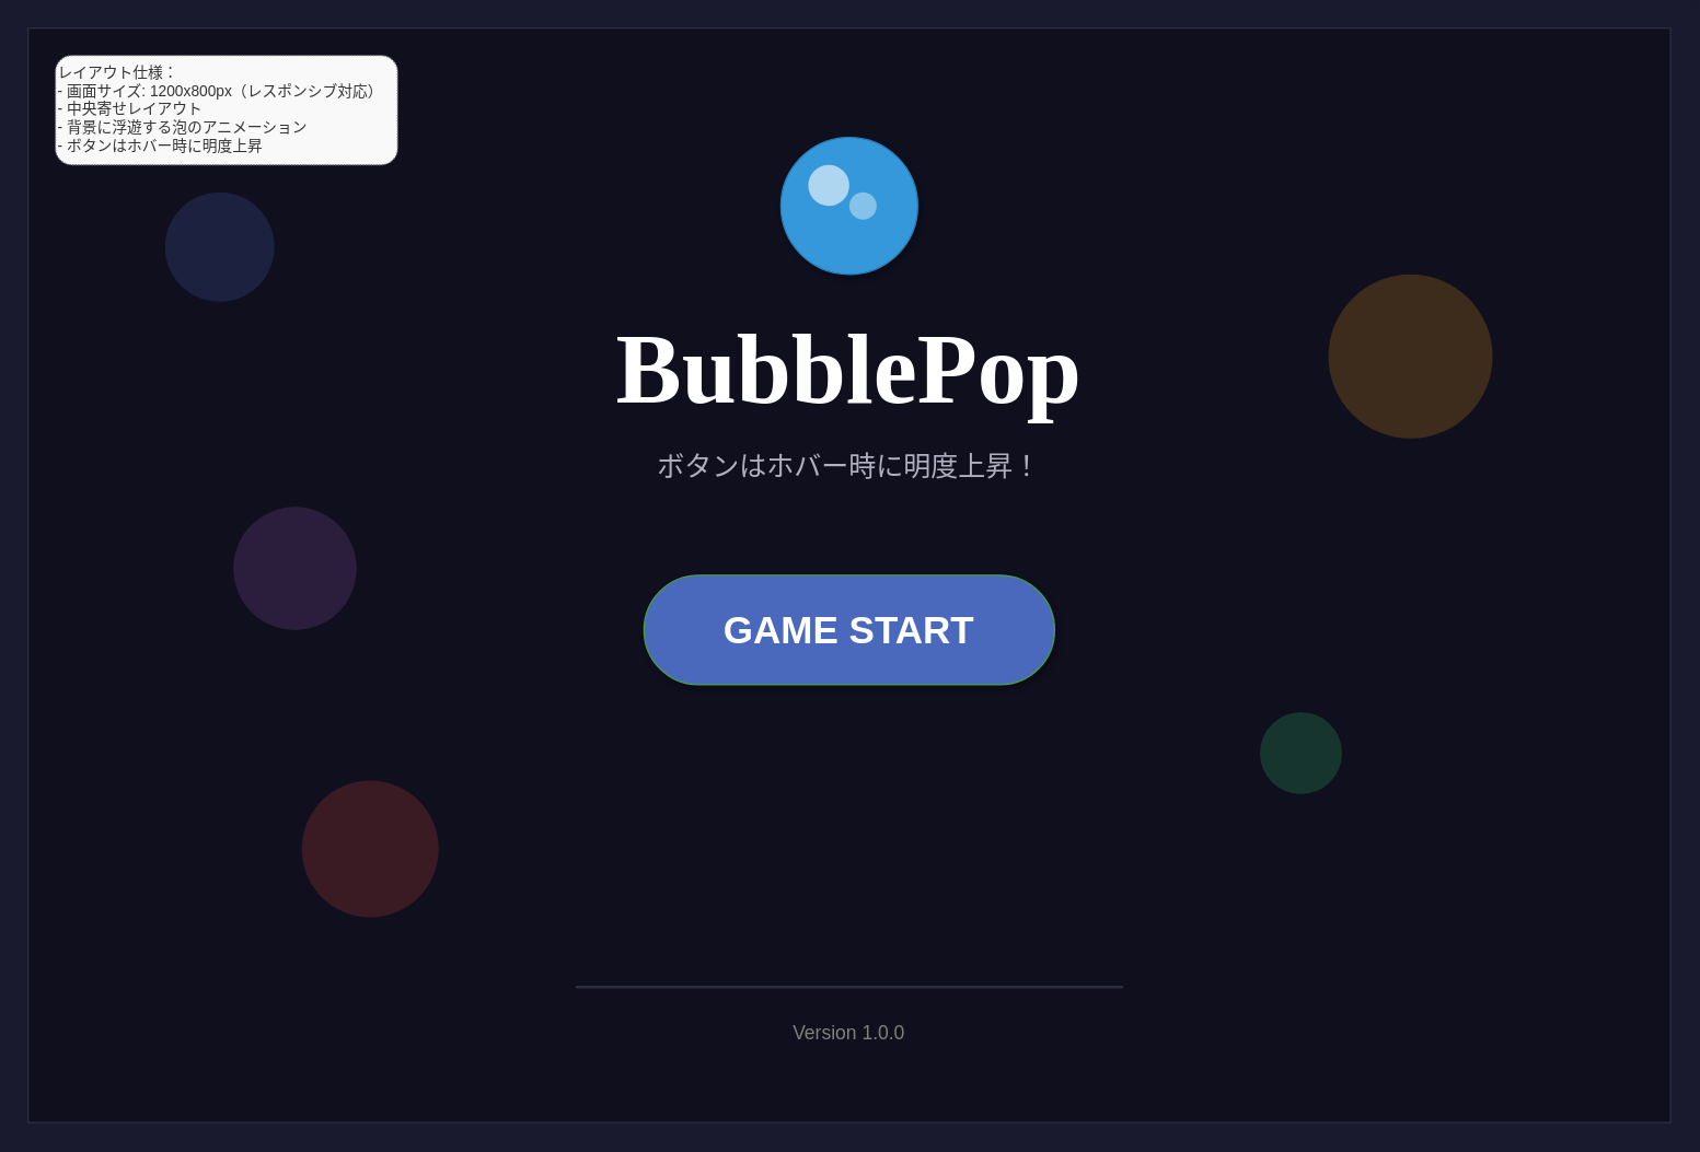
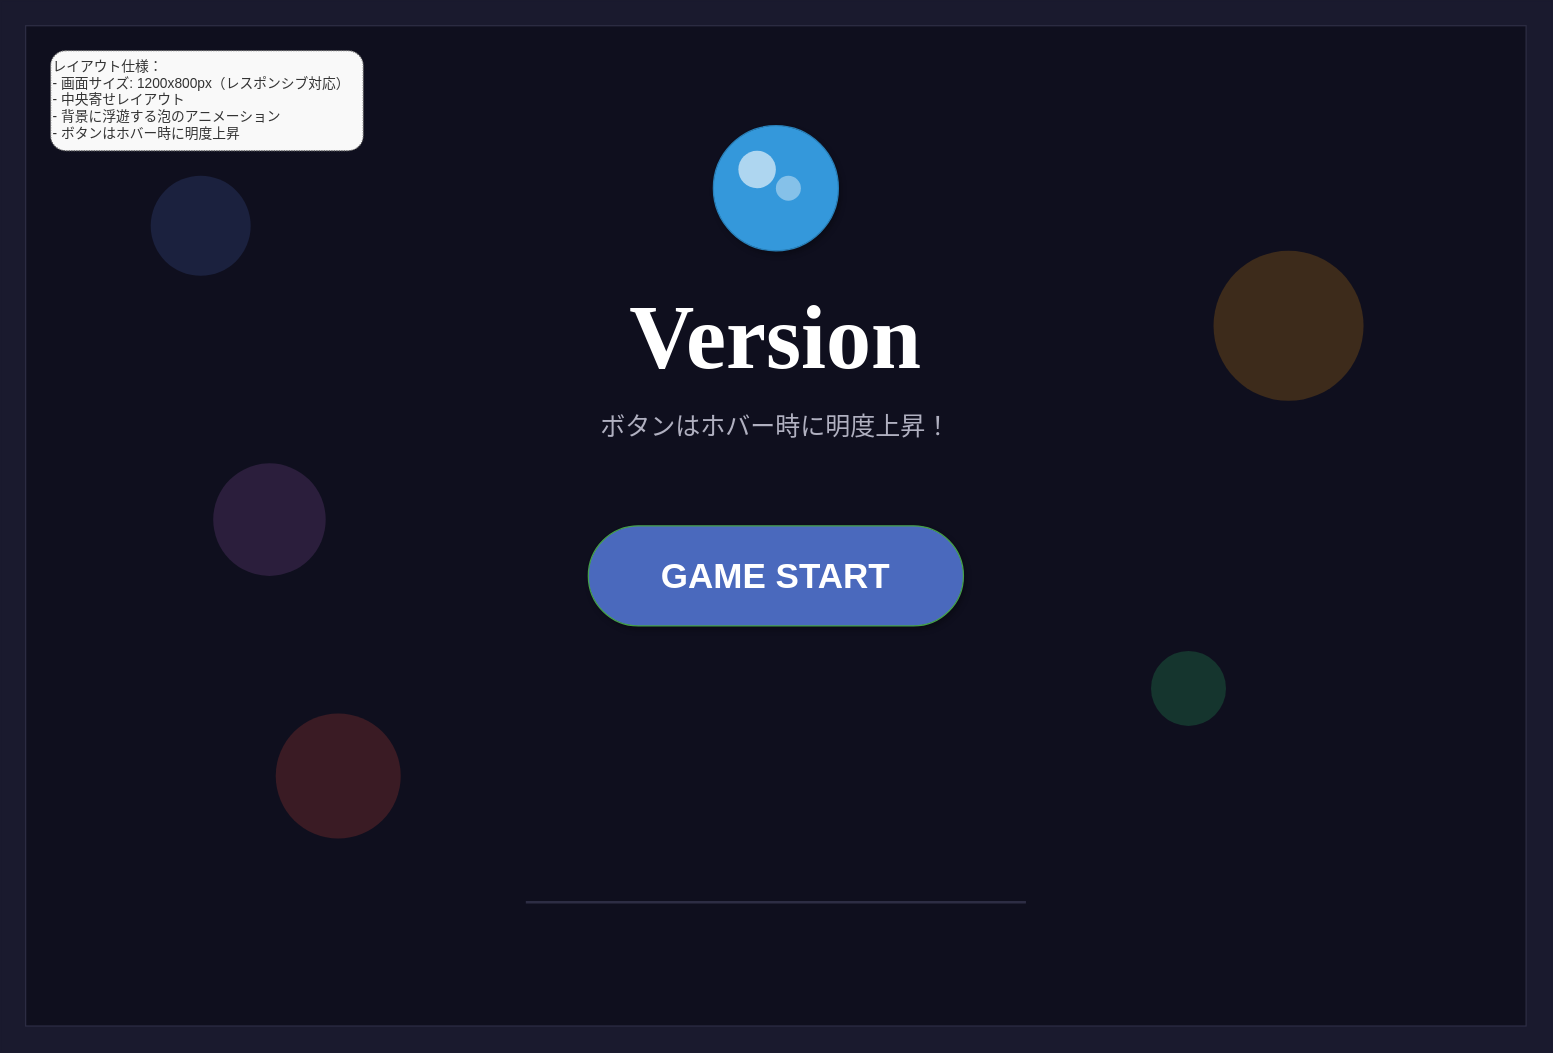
  <mxCell id="0" />
  <mxCell id="1" parent="0" />
  <mxCell id="2" value="" style="rounded=0;whiteSpace=wrap;html=1;fillColor=#0f0f1e;strokeColor=#2d2d44;" parent="1" vertex="1"><mxGeometry x="20" y="20" width="1200" height="800" as="geometry" /></mxCell>
  <mxCell id="3" value="" style="ellipse;whiteSpace=wrap;html=1;fillColor=#4a69bd;strokeColor=none;opacity=20;" parent="1" vertex="1"><mxGeometry x="120" y="140" width="80" height="80" as="geometry" /></mxCell>
  <mxCell id="4" value="" style="ellipse;whiteSpace=wrap;html=1;fillColor=#f39c12;strokeColor=none;opacity=20;" parent="1" vertex="1"><mxGeometry x="970" y="200" width="120" height="120" as="geometry" /></mxCell>
  <mxCell id="5" value="" style="ellipse;whiteSpace=wrap;html=1;fillColor=#e74c3c;strokeColor=none;opacity=20;" parent="1" vertex="1"><mxGeometry x="220" y="570" width="100" height="100" as="geometry" /></mxCell>
  <mxCell id="6" value="" style="ellipse;whiteSpace=wrap;html=1;fillColor=#2ecc71;strokeColor=none;opacity=20;" parent="1" vertex="1"><mxGeometry x="920" y="520" width="60" height="60" as="geometry" /></mxCell>
  <mxCell id="7" value="" style="ellipse;whiteSpace=wrap;html=1;fillColor=#9b59b6;strokeColor=none;opacity=20;" parent="1" vertex="1"><mxGeometry x="170" y="370" width="90" height="90" as="geometry" /></mxCell>
  <mxCell id="8" value="" style="rounded=0;whiteSpace=wrap;html=1;fillColor=none;strokeColor=none;" parent="1" vertex="1"><mxGeometry x="320" y="120" width="600" height="600" as="geometry" /></mxCell>
- <mxCell id="9" value="BubblePop" style="text;html=1;strokeColor=none;fillColor=none;align=center;verticalAlign=middle;whiteSpace=wrap;rounded=0;fontSize=72;fontStyle=1;fontColor=#ffffff;fontFamily=Arial Black;shadow=1;" parent="1" vertex="1"><mxGeometry x="370" y="220" width="500" height="100" as="geometry" /></mxCell>
+ <mxCell id="9" value="Version" style="text;html=1;strokeColor=none;fillColor=none;align=center;verticalAlign=middle;whiteSpace=wrap;rounded=0;fontSize=72;fontStyle=1;fontColor=#ffffff;fontFamily=Arial Black;shadow=1;" parent="1" vertex="1"><mxGeometry x="370" y="220" width="500" height="100" as="geometry" /></mxCell>
  <mxCell id="10" value="ボタンはホバー時に明度上昇！" style="text;html=1;strokeColor=none;fillColor=none;align=center;verticalAlign=middle;whiteSpace=wrap;rounded=0;fontSize=20;fontColor=#b0b0c0;fontFamily=Helvetica;" parent="1" vertex="1"><mxGeometry x="420" y="320" width="400" height="40" as="geometry" /></mxCell>
  <mxCell id="11" value="GAME START" style="rounded=1;whiteSpace=wrap;html=1;fillColor=#4a69bd;strokeColor=#45a049;fontSize=28;fontStyle=1;fontColor=#ffffff;shadow=1;arcSize=50;" parent="1" vertex="1"><mxGeometry x="470" y="420" width="300" height="80" as="geometry" /></mxCell>
- <mxCell id="12" value="Version 1.0.0" style="text;html=1;strokeColor=none;fillColor=none;align=center;verticalAlign=middle;whiteSpace=wrap;rounded=0;fontSize=14;fontColor=#808080;fontFamily=Helvetica;" parent="1" vertex="1"><mxGeometry x="520" y="740" width="200" height="30" as="geometry" /></mxCell>
  <mxCell id="13" value="" style="ellipse;whiteSpace=wrap;html=1;fillColor=#3498db;strokeColor=#2980b9;shadow=1;" parent="1" vertex="1"><mxGeometry x="570" y="100" width="100" height="100" as="geometry" /></mxCell>
  <mxCell id="14" value="" style="ellipse;whiteSpace=wrap;html=1;fillColor=#ffffff;strokeColor=none;opacity=60;" parent="1" vertex="1"><mxGeometry x="590" y="120" width="30" height="30" as="geometry" /></mxCell>
  <mxCell id="15" value="" style="ellipse;whiteSpace=wrap;html=1;fillColor=#ffffff;strokeColor=none;opacity=40;" parent="1" vertex="1"><mxGeometry x="620" y="140" width="20" height="20" as="geometry" /></mxCell>
  <mxCell id="16" value="" style="rounded=0;whiteSpace=wrap;html=1;fillColor=#2d2d44;strokeColor=none;" parent="1" vertex="1"><mxGeometry x="420" y="720" width="400" height="2" as="geometry" /></mxCell>
  <mxCell id="17" value="レイアウト仕様：&#10;- 画面サイズ: 1200x800px（レスポンシブ対応）&#10;- 中央寄せレイアウト&#10;- 背景に浮遊する泡のアニメーション&#10;- ボタンはホバー時に明度上昇" style="text;html=1;strokeColor=#666666;fillColor=#f9f9f9;align=left;verticalAlign=top;whiteSpace=wrap;rounded=1;fontSize=11;fontColor=#333333;fontStyle=0;dashed=1;dashPattern=1 1;" parent="1" vertex="1"><mxGeometry x="40" y="40" width="250" height="80" as="geometry" /></mxCell>
